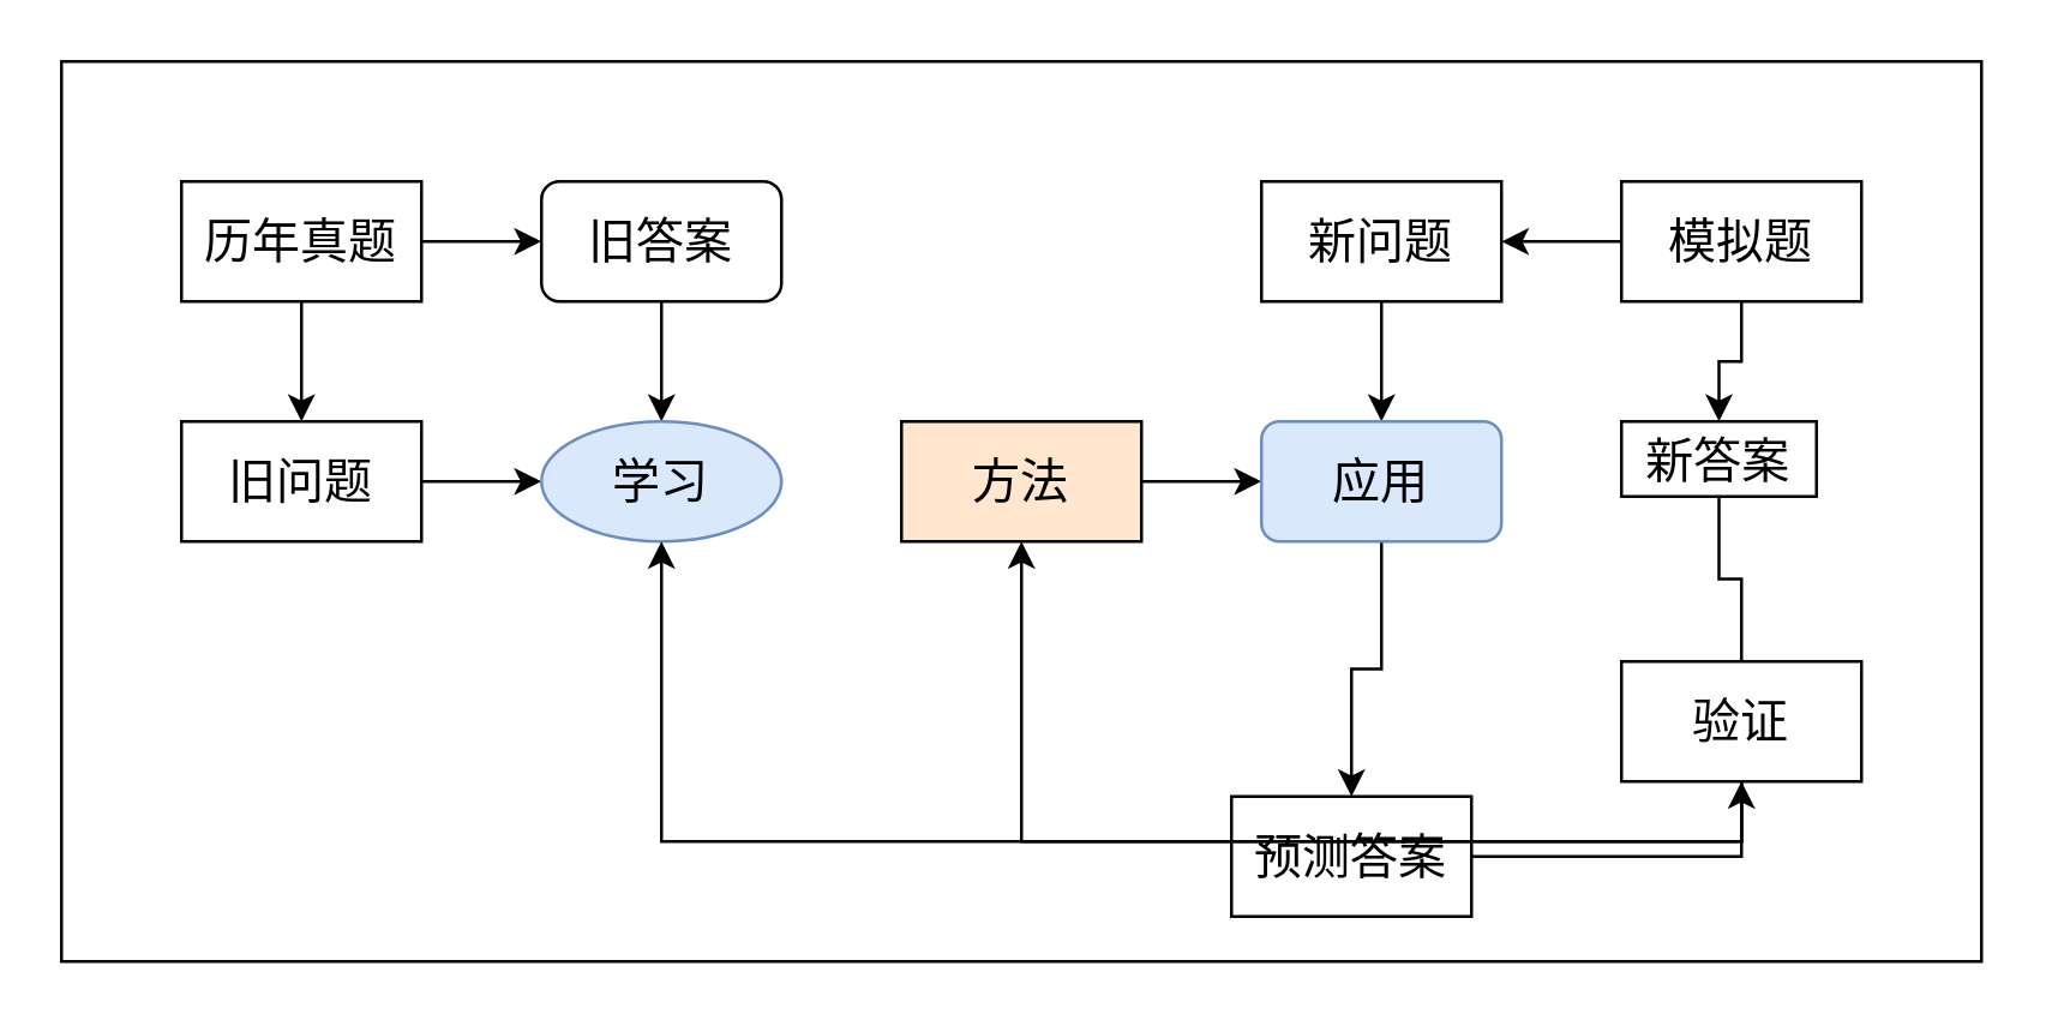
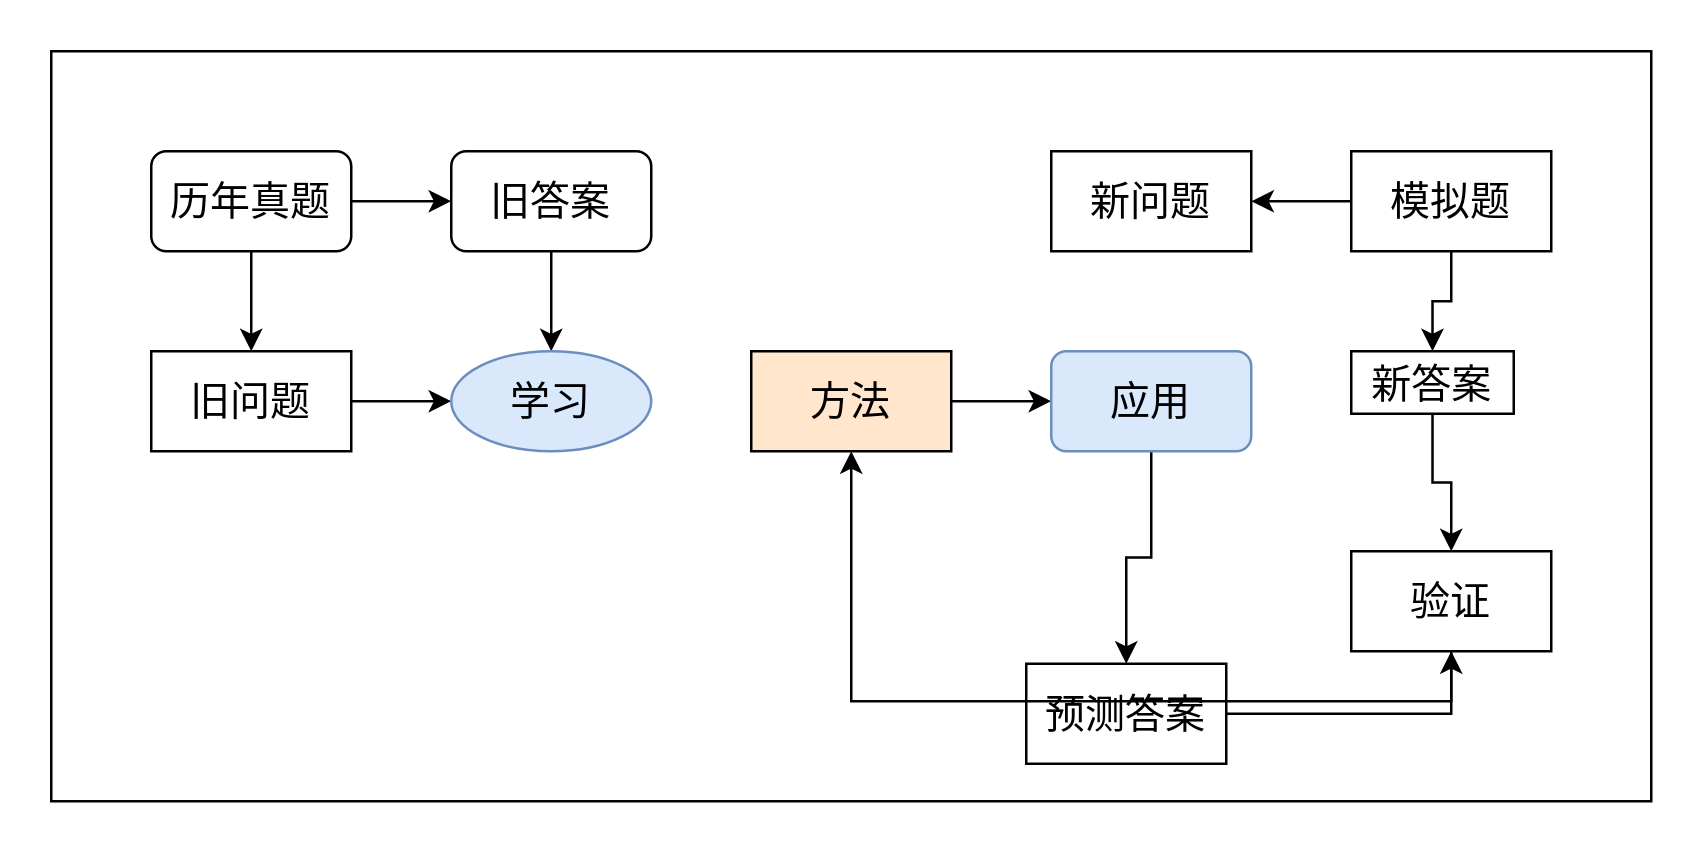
  <mxCell id="0" />
  <mxCell id="1" parent="0" />
  <mxCell id="2" value="" style="rounded=0;whiteSpace=wrap;html=1;fontSize=16;glass=0;" parent="1" vertex="1"><mxGeometry width="640" height="300" as="geometry" x="20" y="20" /></mxCell>
  <mxCell id="3" value="" style="edgeStyle=orthogonalEdgeStyle;rounded=0;orthogonalLoop=1;jettySize=auto;html=1;fontSize=16;" parent="1" source="5" target="7" edge="1"><mxGeometry relative="1" as="geometry" /></mxCell>
  <mxCell id="4" value="" style="edgeStyle=orthogonalEdgeStyle;rounded=0;orthogonalLoop=1;jettySize=auto;html=1;fontSize=16;" parent="1" source="5" target="9" edge="1"><mxGeometry relative="1" as="geometry" /></mxCell>
- <mxCell id="5" value="历年真题" style="rounded=0;whiteSpace=wrap;html=1;fontSize=16;" parent="1" vertex="1"><mxGeometry x="60" y="60" width="80" height="40" as="geometry" /></mxCell>
+ <mxCell id="5" value="历年真题" style="whiteSpace=wrap;html=1;fontSize=16;rounded=1;" parent="1" vertex="1"><mxGeometry x="60" y="60" width="80" height="40" as="geometry" /></mxCell>
  <mxCell id="6" value="" style="edgeStyle=orthogonalEdgeStyle;rounded=0;orthogonalLoop=1;jettySize=auto;html=1;fontSize=16;" parent="1" source="7" target="10" edge="1"><mxGeometry relative="1" as="geometry" /></mxCell>
  <mxCell id="7" value="旧答案" style="whiteSpace=wrap;html=1;fontSize=16;rounded=1;" parent="1" vertex="1"><mxGeometry x="180" y="60" width="80" height="40" as="geometry" /></mxCell>
  <mxCell id="8" value="" style="edgeStyle=orthogonalEdgeStyle;rounded=0;orthogonalLoop=1;jettySize=auto;html=1;fontSize=16;" parent="1" source="9" target="10" edge="1"><mxGeometry relative="1" as="geometry" /></mxCell>
  <mxCell id="9" value="旧问题" style="rounded=0;whiteSpace=wrap;html=1;fontSize=16;" parent="1" vertex="1"><mxGeometry x="60" y="140" width="80" height="40" as="geometry" /></mxCell>
  <mxCell id="10" value="学习" style="ellipse;whiteSpace=wrap;html=1;fontSize=16;fillColor=#dae8fc;strokeColor=#6c8ebf;" parent="1" vertex="1"><mxGeometry x="180" y="140" width="80" height="40" as="geometry" /></mxCell>
  <mxCell id="11" value="" style="edgeStyle=orthogonalEdgeStyle;rounded=0;orthogonalLoop=1;jettySize=auto;html=1;fontSize=16;" parent="1" source="12" target="23" edge="1"><mxGeometry relative="1" as="geometry" /></mxCell>
  <mxCell id="12" value="方法" style="rounded=0;whiteSpace=wrap;html=1;fontSize=16;fillColor=#ffe6cc;" parent="1" vertex="1"><mxGeometry x="300" y="140" width="80" height="40" as="geometry" /></mxCell>
- <mxCell id="13" value="" style="edgeStyle=orthogonalEdgeStyle;rounded=0;orthogonalLoop=1;jettySize=auto;html=1;fontSize=16;" parent="1" source="14" target="23" edge="1"><mxGeometry relative="1" as="geometry" /></mxCell>
  <mxCell id="14" value="新问题" style="rounded=0;whiteSpace=wrap;html=1;fontSize=16;" parent="1" vertex="1"><mxGeometry x="420" y="60" width="80" height="40" as="geometry" /></mxCell>
  <mxCell id="15" value="" style="edgeStyle=orthogonalEdgeStyle;rounded=0;orthogonalLoop=1;jettySize=auto;html=1;fontSize=16;" parent="1" source="17" target="14" edge="1"><mxGeometry relative="1" as="geometry" /></mxCell>
  <mxCell id="16" value="" style="edgeStyle=orthogonalEdgeStyle;rounded=0;orthogonalLoop=1;jettySize=auto;html=1;fontSize=16;" parent="1" source="17" target="19" edge="1"><mxGeometry relative="1" as="geometry" /></mxCell>
  <mxCell id="17" value="模拟题" style="rounded=0;whiteSpace=wrap;html=1;fontSize=16;" parent="1" vertex="1"><mxGeometry x="540" y="60" width="80" height="40" as="geometry" /></mxCell>
- <mxCell id="18" value="" style="edgeStyle=orthogonalEdgeStyle;rounded=0;orthogonalLoop=1;jettySize=auto;html=1;fontSize=16;endArrow=none;" parent="1" source="19" target="26" edge="1"><mxGeometry relative="1" as="geometry" /></mxCell>
+ <mxCell id="18" value="" style="edgeStyle=orthogonalEdgeStyle;rounded=0;orthogonalLoop=1;jettySize=auto;html=1;fontSize=16;" parent="1" source="19" target="26" edge="1"><mxGeometry relative="1" as="geometry" /></mxCell>
  <mxCell id="19" value="新答案" style="rounded=0;whiteSpace=wrap;html=1;fontSize=16;" parent="1" vertex="1"><mxGeometry x="540" y="140" width="65" height="25" as="geometry" /></mxCell>
  <mxCell id="20" value="" style="edgeStyle=orthogonalEdgeStyle;rounded=0;orthogonalLoop=1;jettySize=auto;html=1;fontSize=16;" parent="1" source="21" target="26" edge="1"><mxGeometry relative="1" as="geometry" /></mxCell>
  <mxCell id="21" value="预测答案" style="whiteSpace=wrap;html=1;fontSize=16;rounded=0;" parent="1" vertex="1"><mxGeometry x="410" y="265" width="80" height="40" as="geometry" /></mxCell>
  <mxCell id="22" value="" style="edgeStyle=orthogonalEdgeStyle;rounded=0;orthogonalLoop=1;jettySize=auto;html=1;fontSize=16;" parent="1" source="23" target="21" edge="1"><mxGeometry relative="1" as="geometry" /></mxCell>
  <mxCell id="23" value="应用" style="rounded=1;whiteSpace=wrap;html=1;fontSize=16;fillColor=#dae8fc;strokeColor=#6c8ebf;" parent="1" vertex="1"><mxGeometry x="420" y="140" width="80" height="40" as="geometry" /></mxCell>
- <mxCell id="24" style="edgeStyle=orthogonalEdgeStyle;rounded=0;orthogonalLoop=1;jettySize=auto;html=1;exitX=0.5;exitY=1;exitDx=0;exitDy=0;entryX=0.5;entryY=1;entryDx=0;entryDy=0;fontSize=16;" parent="1" source="26" target="10" edge="1"><mxGeometry relative="1" as="geometry" /></mxCell>
  <mxCell id="25" style="edgeStyle=orthogonalEdgeStyle;rounded=0;orthogonalLoop=1;jettySize=auto;html=1;exitX=0.5;exitY=1;exitDx=0;exitDy=0;" parent="1" source="26" target="12" edge="1"><mxGeometry relative="1" as="geometry" /></mxCell>
  <mxCell id="26" value="验证" style="whiteSpace=wrap;html=1;fontSize=16;rounded=0;" parent="1" vertex="1"><mxGeometry x="540" y="220" width="80" height="40" as="geometry" /></mxCell>
